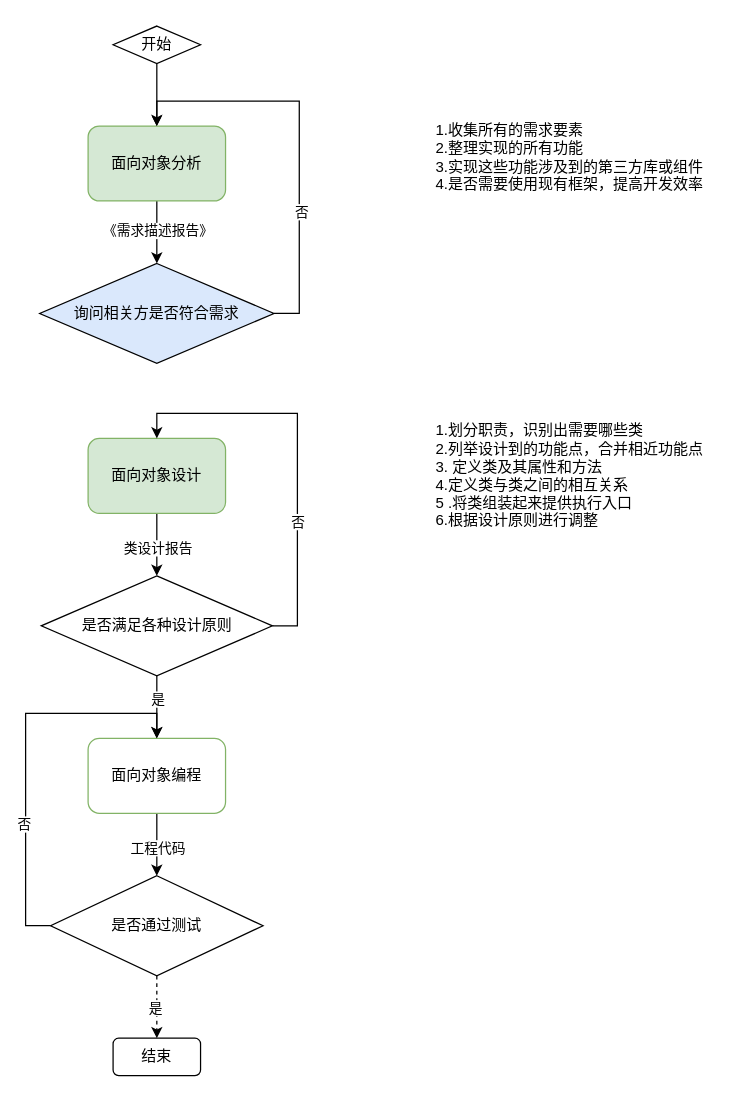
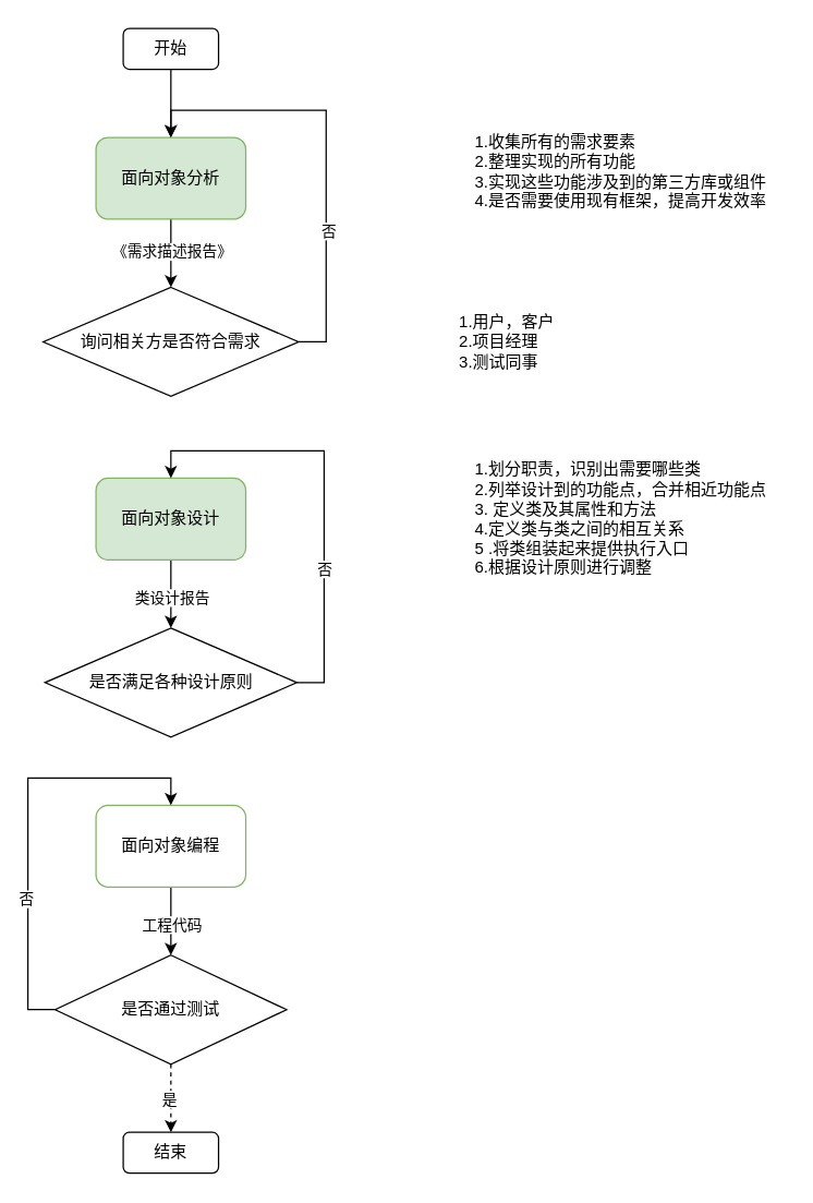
  <mxCell id="0" />
  <mxCell id="1" parent="0" />
  <mxCell id="2" style="edgeStyle=orthogonalEdgeStyle;rounded=0;orthogonalLoop=1;jettySize=auto;html=1;exitX=0.5;exitY=1;exitDx=0;exitDy=0;entryX=0.5;entryY=0;entryDx=0;entryDy=0;" parent="1" source="4" target="16" edge="1"><mxGeometry relative="1" as="geometry" /></mxCell>
  <mxCell id="3" value="《需求描述报告》" style="edgeLabel;html=1;align=center;verticalAlign=middle;resizable=0;points=[];" parent="2" vertex="1" connectable="0"><mxGeometry x="-0.459" y="-2" relative="1" as="geometry"><mxPoint x="2" y="9" as="offset" /></mxGeometry></mxCell>
  <mxCell id="4" value="面向对象分析" style="rounded=1;whiteSpace=wrap;html=1;fillColor=#d5e8d4;strokeColor=#82b366;" parent="1" vertex="1"><mxGeometry x="70" y="100" width="110" height="60" as="geometry" /></mxCell>
  <mxCell id="5" style="edgeStyle=orthogonalEdgeStyle;rounded=0;orthogonalLoop=1;jettySize=auto;html=1;exitX=0.5;exitY=1;exitDx=0;exitDy=0;entryX=0.5;entryY=0;entryDx=0;entryDy=0;" parent="1" source="7" target="23" edge="1"><mxGeometry relative="1" as="geometry"><mxPoint x="230" y="470" as="targetPoint" /></mxGeometry></mxCell>
  <mxCell id="6" value="类设计报告" style="edgeLabel;html=1;align=center;verticalAlign=middle;resizable=0;points=[];" parent="5" vertex="1" connectable="0"><mxGeometry x="0.063" relative="1" as="geometry"><mxPoint as="offset" /></mxGeometry></mxCell>
  <mxCell id="7" value="面向对象设计" style="rounded=1;whiteSpace=wrap;html=1;fillColor=#d5e8d4;strokeColor=#82b366;" parent="1" vertex="1"><mxGeometry x="70" y="350" width="110" height="60" as="geometry" /></mxCell>
  <mxCell id="8" style="edgeStyle=orthogonalEdgeStyle;rounded=0;orthogonalLoop=1;jettySize=auto;html=1;exitX=0.5;exitY=1;exitDx=0;exitDy=0;" parent="1" source="10" target="28" edge="1"><mxGeometry relative="1" as="geometry"><mxPoint x="310" y="720" as="targetPoint" /></mxGeometry></mxCell>
  <mxCell id="9" value="工程代码" style="edgeLabel;html=1;align=center;verticalAlign=middle;resizable=0;points=[];" parent="8" vertex="1" connectable="0"><mxGeometry x="-0.41" y="4" relative="1" as="geometry"><mxPoint x="-4" y="12" as="offset" /></mxGeometry></mxCell>
  <mxCell id="10" value="面向对象编程" style="rounded=1;whiteSpace=wrap;html=1;fillColor=#ffffff;strokeColor=#82b366;" parent="1" vertex="1"><mxGeometry x="70" y="590" width="110" height="60" as="geometry" /></mxCell>
- <mxCell id="11" style="edgeStyle=orthogonalEdgeStyle;rounded=0;orthogonalLoop=1;jettySize=auto;html=1;exitX=0.5;exitY=1;exitDx=0;exitDy=0;entryX=0.5;entryY=0;entryDx=0;entryDy=0;endArrow=open;" parent="1" source="12" target="4" edge="1"><mxGeometry relative="1" as="geometry" /></mxCell>
- <mxCell id="12" value="开始" style="rhombus;whiteSpace=wrap;html=1;" parent="1" vertex="1"><mxGeometry x="90" y="20" width="70" height="30" as="geometry" /></mxCell>
+ <mxCell id="11" style="edgeStyle=orthogonalEdgeStyle;rounded=0;orthogonalLoop=1;jettySize=auto;html=1;exitX=0.5;exitY=1;exitDx=0;exitDy=0;entryX=0.5;entryY=0;entryDx=0;entryDy=0;" parent="1" source="12" target="4" edge="1"><mxGeometry relative="1" as="geometry" /></mxCell>
+ <mxCell id="12" value="开始" style="rounded=1;whiteSpace=wrap;html=1;" parent="1" vertex="1"><mxGeometry x="90" y="20" width="70" height="30" as="geometry" /></mxCell>
  <mxCell id="13" value="结束" style="rounded=1;whiteSpace=wrap;html=1;" parent="1" vertex="1"><mxGeometry x="90" y="830" width="70" height="30" as="geometry" /></mxCell>
  <mxCell id="14" style="edgeStyle=orthogonalEdgeStyle;rounded=0;orthogonalLoop=1;jettySize=auto;html=1;exitX=1;exitY=0.5;exitDx=0;exitDy=0;entryX=0.5;entryY=0;entryDx=0;entryDy=0;" parent="1" source="16" target="4" edge="1"><mxGeometry relative="1" as="geometry"><Array as="points"><mxPoint x="239" y="250" /><mxPoint x="239" y="80" /><mxPoint x="125" y="80" /></Array></mxGeometry></mxCell>
  <mxCell id="15" value="否" style="edgeLabel;html=1;align=center;verticalAlign=middle;resizable=0;points=[];" parent="14" vertex="1" connectable="0"><mxGeometry x="-0.369" y="-1" relative="1" as="geometry"><mxPoint as="offset" /></mxGeometry></mxCell>
- <mxCell id="16" value="询问相关方是否符合需求" style="rhombus;whiteSpace=wrap;html=1;fillColor=#dae8fc;" parent="1" vertex="1"><mxGeometry x="31.25" y="210" width="187.5" height="80" as="geometry" /></mxCell>
+ <mxCell id="16" value="询问相关方是否符合需求" style="rhombus;whiteSpace=wrap;html=1;" parent="1" vertex="1"><mxGeometry x="31.25" y="210" width="187.5" height="80" as="geometry" /></mxCell>
+ <mxCell id="17" value="1.用户，客户&lt;br&gt;2.项目经理&lt;br&gt;3.测试同事" style="text;html=1;align=left;verticalAlign=middle;resizable=0;points=[];autosize=1;strokeColor=none;fillColor=none;" parent="1" vertex="1"><mxGeometry x="335" y="220" width="90" height="60" as="geometry" /></mxCell>
  <mxCell id="18" value="&lt;div style=&quot;text-align: left;&quot;&gt;&lt;span style=&quot;background-color: initial;&quot;&gt;1.划分职责，识别出需要哪些类&lt;/span&gt;&lt;/div&gt;&lt;div style=&quot;text-align: left;&quot;&gt;&lt;span style=&quot;background-color: initial;&quot;&gt;2.列举设计到的功能点，合并相近功能点&lt;/span&gt;&lt;/div&gt;&lt;div style=&quot;text-align: left;&quot;&gt;&lt;span style=&quot;background-color: initial;&quot;&gt;3. 定义类及其属性和方法&lt;/span&gt;&lt;/div&gt;&lt;div style=&quot;text-align: left;&quot;&gt;&lt;span style=&quot;background-color: initial;&quot;&gt;4.定义类与类之间的相互关系&lt;/span&gt;&lt;/div&gt;&lt;div style=&quot;text-align: left;&quot;&gt;&lt;span style=&quot;background-color: initial;&quot;&gt;5 .将类组装起来提供执行入口&lt;br&gt;6.根据设计原则进行调整&lt;/span&gt;&lt;/div&gt;" style="text;html=1;align=center;verticalAlign=middle;resizable=0;points=[];autosize=1;strokeColor=none;fillColor=none;" parent="1" vertex="1"><mxGeometry x="335" y="330" width="240" height="100" as="geometry" /></mxCell>
- <mxCell id="19" style="edgeStyle=orthogonalEdgeStyle;rounded=0;orthogonalLoop=1;jettySize=auto;html=1;exitX=0.5;exitY=1;exitDx=0;exitDy=0;entryX=0.5;entryY=0;entryDx=0;entryDy=0;" parent="1" source="23" target="10" edge="1"><mxGeometry relative="1" as="geometry" /></mxCell>
- <mxCell id="20" value="是" style="edgeLabel;html=1;align=center;verticalAlign=middle;resizable=0;points=[];" parent="19" vertex="1" connectable="0"><mxGeometry x="-0.274" y="2" relative="1" as="geometry"><mxPoint x="-2" as="offset" /></mxGeometry></mxCell>
  <mxCell id="21" style="edgeStyle=orthogonalEdgeStyle;rounded=0;orthogonalLoop=1;jettySize=auto;html=1;exitX=1;exitY=0.5;exitDx=0;exitDy=0;entryX=0.5;entryY=0;entryDx=0;entryDy=0;" parent="1" source="23" target="7" edge="1"><mxGeometry relative="1" as="geometry" /></mxCell>
  <mxCell id="22" value="否" style="edgeLabel;html=1;align=center;verticalAlign=middle;resizable=0;points=[];" parent="21" vertex="1" connectable="0"><mxGeometry x="-0.358" relative="1" as="geometry"><mxPoint as="offset" /></mxGeometry></mxCell>
  <mxCell id="23" value="是否满足各种设计原则" style="rhombus;whiteSpace=wrap;html=1;" parent="1" vertex="1"><mxGeometry x="32.5" y="460" width="185" height="80" as="geometry" /></mxCell>
  <mxCell id="24" style="edgeStyle=orthogonalEdgeStyle;rounded=0;orthogonalLoop=1;jettySize=auto;html=1;exitX=0.5;exitY=1;exitDx=0;exitDy=0;entryX=0.5;entryY=0;entryDx=0;entryDy=0;dashed=1;" parent="1" source="28" target="13" edge="1"><mxGeometry relative="1" as="geometry" /></mxCell>
  <mxCell id="25" value="是" style="edgeLabel;html=1;align=center;verticalAlign=middle;resizable=0;points=[];" parent="24" vertex="1" connectable="0"><mxGeometry x="-0.017" y="-2" relative="1" as="geometry"><mxPoint as="offset" /></mxGeometry></mxCell>
  <mxCell id="26" style="edgeStyle=orthogonalEdgeStyle;rounded=0;orthogonalLoop=1;jettySize=auto;html=1;exitX=0;exitY=0.5;exitDx=0;exitDy=0;entryX=0.5;entryY=0;entryDx=0;entryDy=0;" parent="1" source="28" target="10" edge="1"><mxGeometry relative="1" as="geometry"><Array as="points"><mxPoint x="20" y="740" /><mxPoint x="20" y="570" /><mxPoint x="125" y="570" /></Array></mxGeometry></mxCell>
  <mxCell id="27" value="否" style="edgeLabel;html=1;align=center;verticalAlign=middle;resizable=0;points=[];" parent="26" vertex="1" connectable="0"><mxGeometry x="-0.352" y="2" relative="1" as="geometry"><mxPoint as="offset" /></mxGeometry></mxCell>
  <mxCell id="28" value="是否通过测试" style="rhombus;whiteSpace=wrap;html=1;" parent="1" vertex="1"><mxGeometry x="40" y="700" width="170" height="80" as="geometry" /></mxCell>
  <mxCell id="29" value="&lt;div style=&quot;text-align: left;&quot;&gt;&lt;span style=&quot;background-color: initial;&quot;&gt;1.收集所有的需求要素&lt;/span&gt;&lt;/div&gt;&lt;div style=&quot;text-align: left;&quot;&gt;&lt;span style=&quot;background-color: initial;&quot;&gt;2.整理实现的所有功能&lt;/span&gt;&lt;/div&gt;&lt;div style=&quot;text-align: left;&quot;&gt;&lt;span style=&quot;background-color: initial;&quot;&gt;3.实现这些功能涉及到的第三方库或组件&lt;/span&gt;&lt;/div&gt;&lt;div style=&quot;text-align: left;&quot;&gt;&lt;span style=&quot;background-color: initial;&quot;&gt;4.是否需要使用现有框架，提高开发效率&lt;/span&gt;&lt;/div&gt;" style="text;html=1;align=center;verticalAlign=middle;resizable=0;points=[];autosize=1;strokeColor=none;fillColor=none;" vertex="1" parent="1"><mxGeometry x="335" y="90" width="240" height="70" as="geometry" /></mxCell>
